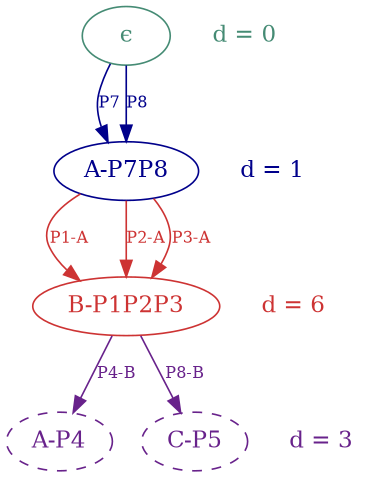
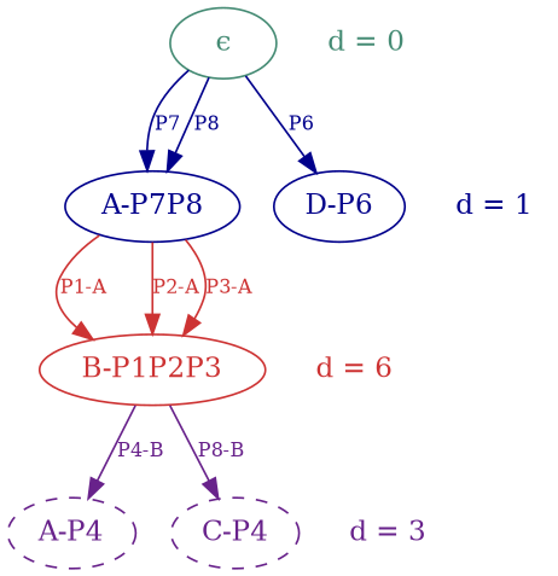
  digraph {
    color=darkorchid4
    newrank=true
    shape=invtrapezium
    node [color=blue4 fontcolor=blue4]
    edge [color=blue4 fontcolor=blue4 fontsize=10]
    n1 [color=aquamarine4 fontcolor=aquamarine4 label="ϵ"]
    n2 [color=aquamarine4 fontcolor=aquamarine4 label="d = 0" shape=plaintext]
    n3 [label="A-P7P8"]
    n4 [label="d = 1" shape=plaintext]
    n5 [color=brown3 fontcolor=brown3 label="B-P1P2P3"]
    n6 [color=brown3 fontcolor=brown3 label="d = 6" shape=plaintext]
    n7 [color=darkorchid4 fontcolor=darkorchid4 label="A-P4" style=dashed]
    n8 [color=darkorchid4 fontcolor=darkorchid4 label="d = 3" shape=plaintext]
-   n10 [color=darkorchid4 fontcolor=darkorchid4 label="C-P5" style=dashed]
+   n9 [label="D-P6"]
+   n10 [color=darkorchid4 fontcolor=darkorchid4 label="C-P4" style=dashed]
    subgraph sub_1 {
      rank=same
      n1
      n2
    }
    subgraph sub_2 {
      rank=same
      n3
      n4
    }
    subgraph sub_3 {
      rank=same
      n5
      n6
    }
    subgraph sub_4 {
      rank=same
      n7
      n8
    }
    n1 -> n3 [label=P7]
    n1 -> n3 [label=P8]
+   n1 -> n9 [label=P6]
    n3 -> n5 [color=brown3 fontcolor=brown3 label="P1-A"]
    n3 -> n5 [color=brown3 fontcolor=brown3 label="P2-A"]
    n3 -> n5 [color=brown3 fontcolor=brown3 label="P3-A"]
    n5 -> n7 [color=darkorchid4 fontcolor=darkorchid4 label="P4-B"]
    n5 -> n10 [color=darkorchid4 fontcolor=darkorchid4 label="P8-B"]
  }
